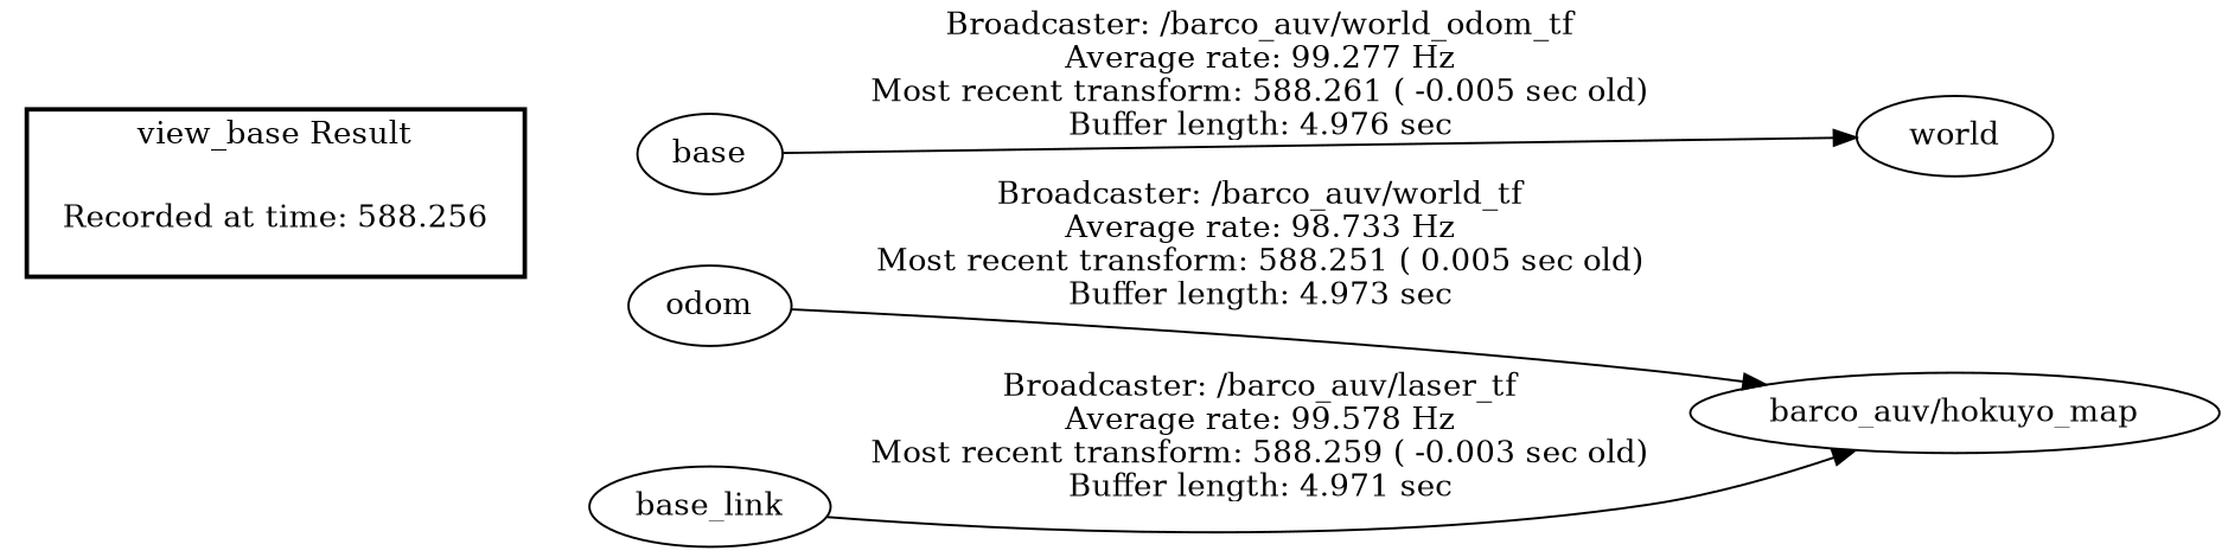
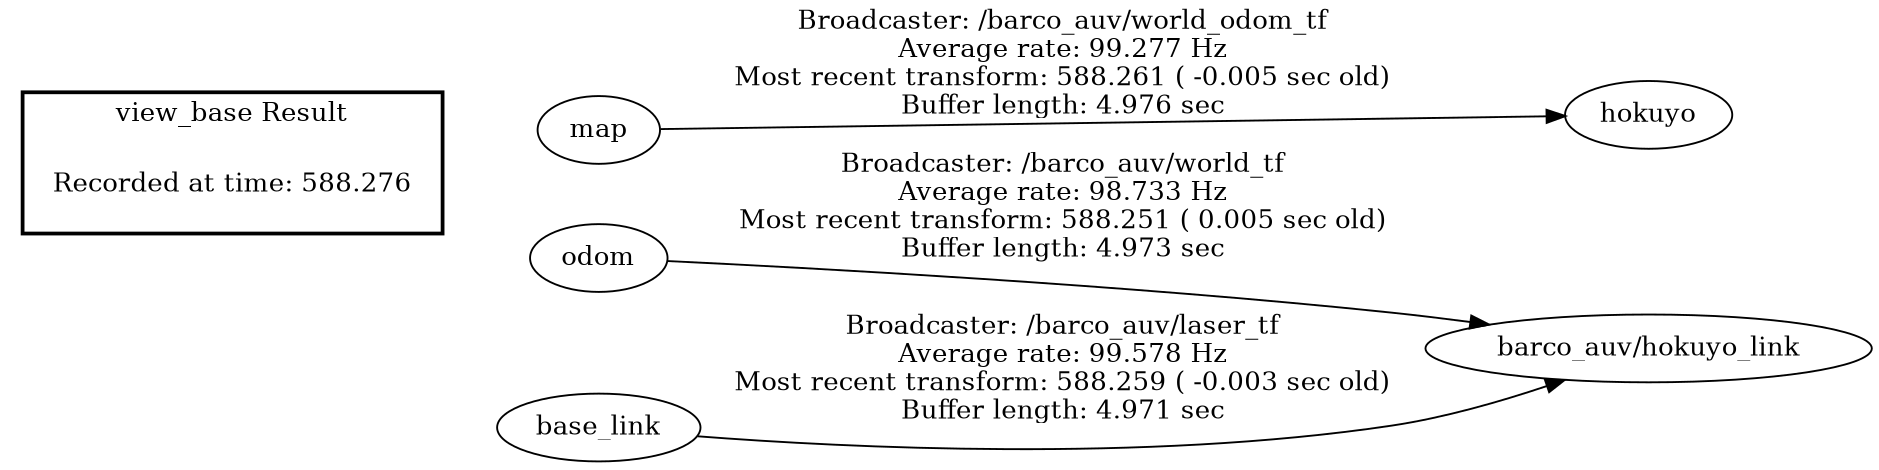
  digraph {
    rankdir=LR
-   "Recorded at time: 588.256" [shape=plaintext]
-   map [label=base]
+   "Recorded at time: 588.256" [shape=plaintext label="Recorded at time: 588.276"]
+   map
    odom
-   world
+   world [label=hokuyo]
    base_link
-   "barco_auv/hokuyo_link" [label="barco_auv/hokuyo_map"]
+   "barco_auv/hokuyo_link"
    subgraph cluster_1 {
      color=black
      label="view_base Result"
      style=bold
      "Recorded at time: 588.256"
    }
    "Recorded at time: 588.256" -> map [style=invis]
    "Recorded at time: 588.256" -> odom [style=invis]
    map -> world [label="Broadcaster: /barco_auv/world_odom_tf\nAverage rate: 99.277 Hz\nMost recent transform: 588.261 ( -0.005 sec old)\nBuffer length: 4.976 sec\n"]
    odom -> "barco_auv/hokuyo_link" [label="Broadcaster: /barco_auv/world_tf\nAverage rate: 98.733 Hz\nMost recent transform: 588.251 ( 0.005 sec old)\nBuffer length: 4.973 sec\n"]
    base_link -> "barco_auv/hokuyo_link" [label="Broadcaster: /barco_auv/laser_tf\nAverage rate: 99.578 Hz\nMost recent transform: 588.259 ( -0.003 sec old)\nBuffer length: 4.971 sec\n"]
  }
